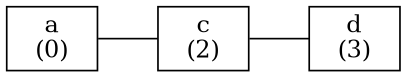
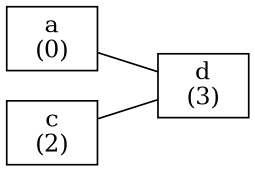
  graph {
    rankdir=LR
    node [shape=box]
    "a\n(0)"
    "d\n(3)"
    "c\n(2)"
-   "a\n(0)" -- "c\n(2)"
+   "a\n(0)" -- "d\n(3)"
    "c\n(2)" -- "d\n(3)"
  }
